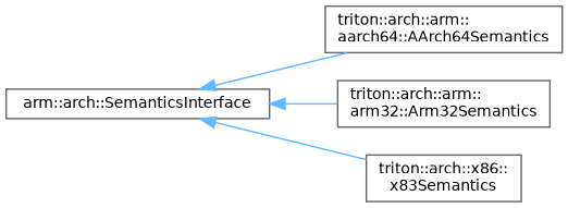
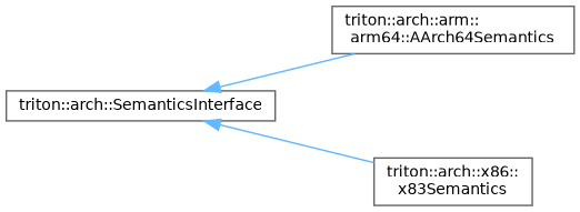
  digraph {
    rankdir=LR
    node [color=grey40 fillcolor=white fontname=Helvetica fontsize=10 shape=box style=filled]
    edge [color=steelblue1 dir=back fontname=Helvetica fontsize=10 labelfontname=Helvetica labelfontsize=10 style=solid]
-   n1 [height=0.2 label="arm::arch::SemanticsInterface" width=0.4]
-   n2 [height=0.2 label="triton::arch::arm::\laarch64::AArch64Semantics" width=0.4]
-   n3 [height=0.2 label="triton::arch::arm::\larm32::Arm32Semantics" width=0.4]
+   n1 [height=0.2 label="triton::arch::SemanticsInterface" width=0.4]
+   n2 [height=0.2 label="triton::arch::arm::\larm64::AArch64Semantics" width=0.4]
    n4 [height=0.2 label="triton::arch::x86::\lx83Semantics" width=0.4]
    n1 -> n2
-   n1 -> n3
    n1 -> n4
  }
